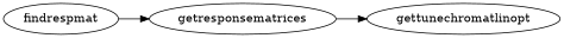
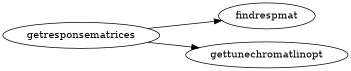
  digraph {
    rankdir=LR
    getresponsematrices
    findrespmat
    gettunechromatlinopt
-   findrespmat -> getresponsematrices
+   getresponsematrices -> findrespmat
    getresponsematrices -> gettunechromatlinopt
  }
